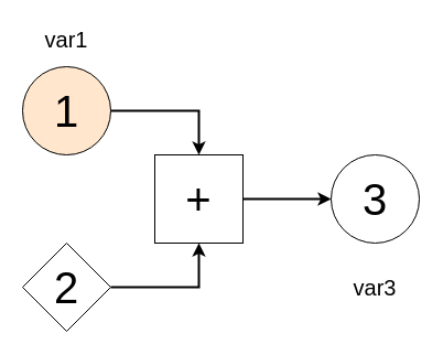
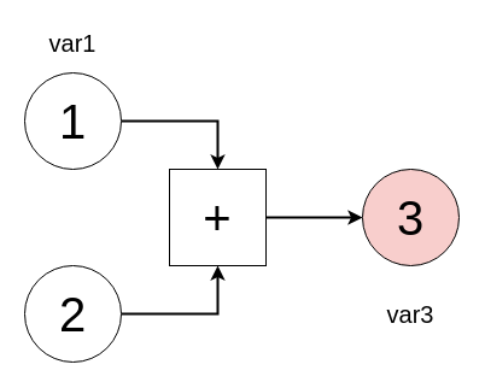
  <mxCell id="0" />
  <mxCell id="1" parent="0" />
  <mxCell id="2" style="edgeStyle=orthogonalEdgeStyle;rounded=0;orthogonalLoop=1;jettySize=auto;html=1;entryX=0.5;entryY=1;entryDx=0;entryDy=0;elbow=vertical;strokeWidth=2;" edge="1" parent="1" source="3" target="8"><mxGeometry relative="1" as="geometry" /></mxCell>
- <mxCell id="3" value="2" style="rhombus;whiteSpace=wrap;html=1;aspect=fixed;fontSize=40;" vertex="1" parent="1"><mxGeometry x="20" y="220" width="80" height="80" as="geometry" /></mxCell>
+ <mxCell id="3" value="2" style="ellipse;whiteSpace=wrap;html=1;aspect=fixed;fontSize=40;" vertex="1" parent="1"><mxGeometry x="20" y="220" width="80" height="80" as="geometry" /></mxCell>
  <mxCell id="4" style="edgeStyle=orthogonalEdgeStyle;rounded=0;orthogonalLoop=1;jettySize=auto;html=1;entryX=0.5;entryY=0;entryDx=0;entryDy=0;strokeWidth=2;" edge="1" parent="1" source="5" target="8"><mxGeometry relative="1" as="geometry" /></mxCell>
- <mxCell id="5" value="1" style="ellipse;whiteSpace=wrap;html=1;aspect=fixed;fontSize=40;fillColor=#ffe6cc;" vertex="1" parent="1"><mxGeometry x="20" y="60" width="80" height="80" as="geometry" /></mxCell>
- <mxCell id="6" value="3" style="ellipse;whiteSpace=wrap;html=1;aspect=fixed;fontSize=40;" vertex="1" parent="1"><mxGeometry x="300" y="140" width="80" height="80" as="geometry" /></mxCell>
+ <mxCell id="5" value="1" style="ellipse;whiteSpace=wrap;html=1;aspect=fixed;fontSize=40;" vertex="1" parent="1"><mxGeometry x="20" y="60" width="80" height="80" as="geometry" /></mxCell>
+ <mxCell id="6" value="3" style="ellipse;whiteSpace=wrap;html=1;aspect=fixed;fontSize=40;fillColor=#f8cecc;" vertex="1" parent="1"><mxGeometry x="300" y="140" width="80" height="80" as="geometry" /></mxCell>
  <mxCell id="7" style="edgeStyle=orthogonalEdgeStyle;rounded=0;orthogonalLoop=1;jettySize=auto;html=1;strokeWidth=2;" edge="1" parent="1" source="8" target="6"><mxGeometry relative="1" as="geometry" /></mxCell>
  <mxCell id="8" value="+" style="rounded=0;whiteSpace=wrap;html=1;fontSize=40;" vertex="1" parent="1"><mxGeometry x="140" y="140" width="80" height="80" as="geometry" /></mxCell>
  <mxCell id="9" value="var1" style="text;html=1;strokeColor=none;fillColor=none;align=center;verticalAlign=middle;whiteSpace=wrap;rounded=0;fontSize=20;" vertex="1" parent="1"><mxGeometry x="30" y="20" width="60" height="30" as="geometry" /></mxCell>
  <mxCell id="10" value="var3" style="text;html=1;strokeColor=none;fillColor=none;align=center;verticalAlign=middle;whiteSpace=wrap;rounded=0;fontSize=20;" vertex="1" parent="1"><mxGeometry x="310" y="245" width="60" height="30" as="geometry" /></mxCell>
